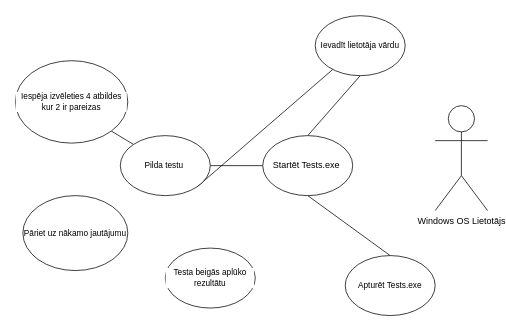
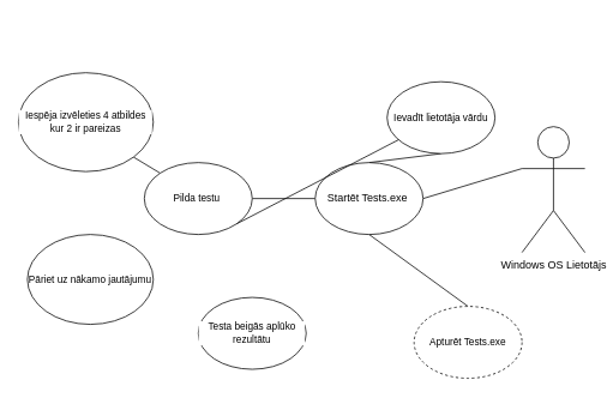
  <mxCell id="0" />
  <mxCell id="1" parent="0" />
+ <mxCell id="2" style="edgeStyle=none;rounded=0;orthogonalLoop=1;jettySize=auto;html=1;exitX=0;exitY=0.333;exitDx=0;exitDy=0;exitPerimeter=0;entryX=1;entryY=0.5;entryDx=0;entryDy=0;strokeColor=default;align=center;verticalAlign=middle;fontFamily=Helvetica;fontSize=11;fontColor=default;labelBackgroundColor=default;endArrow=none;" edge="1" parent="1" source="3" target="7"><mxGeometry relative="1" as="geometry" /></mxCell>
  <mxCell id="3" value="Windows OS Lietotājs" style="shape=umlActor;verticalLabelPosition=bottom;verticalAlign=top;html=1;outlineConnect=0;" vertex="1" parent="1"><mxGeometry x="580" y="140" width="70" height="140" as="geometry" /></mxCell>
  <mxCell id="4" style="edgeStyle=none;rounded=0;orthogonalLoop=1;jettySize=auto;html=1;exitX=0.5;exitY=1;exitDx=0;exitDy=0;entryX=0.5;entryY=0;entryDx=0;entryDy=0;strokeColor=default;align=center;verticalAlign=middle;fontFamily=Helvetica;fontSize=11;fontColor=default;labelBackgroundColor=default;endArrow=none;" edge="1" parent="1" source="7" target="8"><mxGeometry relative="1" as="geometry" /></mxCell>
  <mxCell id="5" style="edgeStyle=none;rounded=0;orthogonalLoop=1;jettySize=auto;html=1;exitX=0.5;exitY=0;exitDx=0;exitDy=0;entryX=0.5;entryY=1;entryDx=0;entryDy=0;strokeColor=default;align=center;verticalAlign=middle;fontFamily=Helvetica;fontSize=11;fontColor=default;labelBackgroundColor=default;endArrow=none;" edge="1" parent="1" source="7" target="9"><mxGeometry relative="1" as="geometry" /></mxCell>
  <mxCell id="6" style="edgeStyle=none;rounded=0;orthogonalLoop=1;jettySize=auto;html=1;exitX=0;exitY=0.5;exitDx=0;exitDy=0;entryX=1;entryY=0.5;entryDx=0;entryDy=0;strokeColor=default;align=center;verticalAlign=middle;fontFamily=Helvetica;fontSize=11;fontColor=default;labelBackgroundColor=default;endArrow=none;" edge="1" parent="1" source="7" target="12"><mxGeometry relative="1" as="geometry" /></mxCell>
  <mxCell id="7" value="Startēt Tests.exe&amp;nbsp;" style="ellipse;whiteSpace=wrap;html=1;" vertex="1" parent="1"><mxGeometry x="350" y="180" width="120" height="80" as="geometry" /></mxCell>
- <mxCell id="8" value="Apturēt Tests.exe" style="ellipse;whiteSpace=wrap;html=1;fontFamily=Helvetica;fontSize=11;fontColor=default;labelBackgroundColor=default;" vertex="1" parent="1"><mxGeometry x="460" y="340" width="120" height="80" as="geometry" /></mxCell>
- <mxCell id="9" value="Ievadīt lietotāja vārdu" style="ellipse;whiteSpace=wrap;html=1;fontFamily=Helvetica;fontSize=11;fontColor=default;labelBackgroundColor=default;" vertex="1" parent="1"><mxGeometry x="420" y="20" width="120" height="80" as="geometry" /></mxCell>
+ <mxCell id="8" value="Apturēt Tests.exe" style="ellipse;whiteSpace=wrap;html=1;fontFamily=Helvetica;fontSize=11;fontColor=default;labelBackgroundColor=default;dashed=1;" vertex="1" parent="1"><mxGeometry x="460" y="340" width="120" height="80" as="geometry" /></mxCell>
+ <mxCell id="9" value="Ievadīt lietotāja vārdu" style="ellipse;whiteSpace=wrap;html=1;fontFamily=Helvetica;fontSize=11;fontColor=default;labelBackgroundColor=default;" vertex="1" parent="1"><mxGeometry x="430" y="90" width="120" height="80" as="geometry" /></mxCell>
  <mxCell id="10" style="edgeStyle=none;rounded=0;orthogonalLoop=1;jettySize=auto;html=1;exitX=0;exitY=0;exitDx=0;exitDy=0;entryX=1;entryY=1;entryDx=0;entryDy=0;strokeColor=default;align=center;verticalAlign=middle;fontFamily=Helvetica;fontSize=11;fontColor=default;labelBackgroundColor=default;endArrow=none;" edge="1" parent="1" source="12" target="13"><mxGeometry relative="1" as="geometry" /></mxCell>
  <mxCell id="11" style="edgeStyle=none;rounded=0;orthogonalLoop=1;jettySize=auto;html=1;exitX=1;exitY=1;exitDx=0;exitDy=0;strokeColor=default;align=center;verticalAlign=middle;fontFamily=Helvetica;fontSize=11;fontColor=default;labelBackgroundColor=default;endArrow=none;" edge="1" parent="1" source="12" target="9"><mxGeometry relative="1" as="geometry" /></mxCell>
  <mxCell id="12" value="Pilda testu&amp;nbsp;" style="ellipse;whiteSpace=wrap;html=1;fontFamily=Helvetica;fontSize=11;fontColor=default;labelBackgroundColor=default;" vertex="1" parent="1"><mxGeometry x="160" y="180" width="120" height="80" as="geometry" /></mxCell>
  <mxCell id="13" value="Iespēja izvēleties 4 atbildes kur 2 ir pareizas" style="ellipse;whiteSpace=wrap;html=1;fontFamily=Helvetica;fontSize=11;fontColor=default;labelBackgroundColor=default;" vertex="1" parent="1"><mxGeometry x="20" y="80" width="150" height="110" as="geometry" /></mxCell>
  <mxCell id="14" value="Pāriet uz nākamo jautājumu" style="ellipse;whiteSpace=wrap;html=1;fontFamily=Helvetica;fontSize=11;fontColor=default;labelBackgroundColor=default;" vertex="1" parent="1"><mxGeometry x="30" y="260" width="140" height="100" as="geometry" /></mxCell>
  <mxCell id="15" value="Testa beigās aplūko rezultātu" style="ellipse;whiteSpace=wrap;html=1;fontFamily=Helvetica;fontSize=11;fontColor=default;labelBackgroundColor=default;" vertex="1" parent="1"><mxGeometry x="220" y="330" width="120" height="80" as="geometry" /></mxCell>
